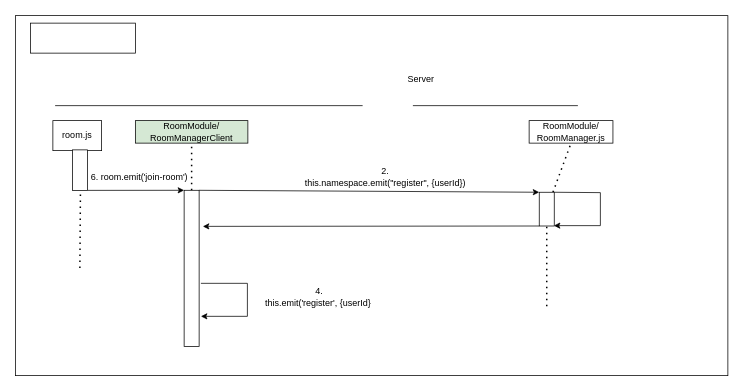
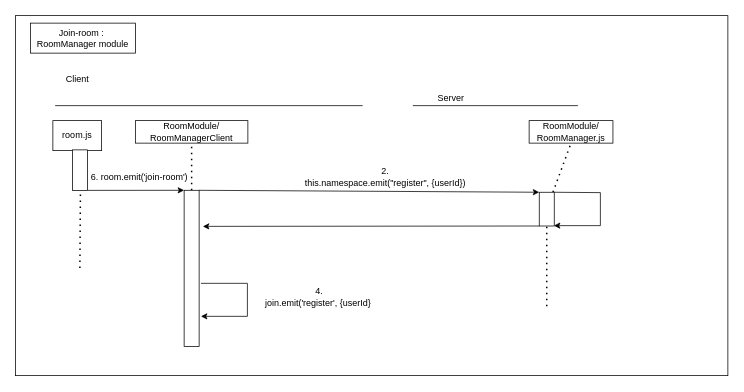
  <mxCell id="0" />
  <mxCell id="1" parent="0" />
  <mxCell id="2" value="" style="rounded=0;whiteSpace=wrap;html=1;" parent="1" vertex="1"><mxGeometry x="20" y="20" width="950" height="480" as="geometry" /></mxCell>
  <mxCell id="3" value="" style="endArrow=none;dashed=1;html=1;dashPattern=1 3;strokeWidth=2;rounded=0;entryX=0.5;entryY=1;entryDx=0;entryDy=0;startArrow=none;" parent="1" source="16" target="15" edge="1"><mxGeometry width="50" height="50" relative="1" as="geometry"><mxPoint x="247.75" y="610" as="sourcePoint" /><mxPoint x="247.75" y="240" as="targetPoint" /></mxGeometry></mxCell>
  <mxCell id="4" value="" style="rounded=0;whiteSpace=wrap;html=1;" parent="1" vertex="1"><mxGeometry x="40" y="30" width="140" height="40" as="geometry" /></mxCell>
  <mxCell id="5" value="room.js" style="rounded=0;whiteSpace=wrap;html=1;" parent="1" vertex="1"><mxGeometry x="70" y="160" width="65" height="40" as="geometry" /></mxCell>
  <mxCell id="6" value="RoomModule/&lt;br&gt;RoomManager.js" style="rounded=0;whiteSpace=wrap;html=1;" parent="1" vertex="1"><mxGeometry x="705" y="160" width="111.75" height="30" as="geometry" /></mxCell>
  <mxCell id="7" value="" style="endArrow=none;dashed=1;html=1;dashPattern=1 3;strokeWidth=2;rounded=0;entryX=0.411;entryY=1.067;entryDx=0;entryDy=0;entryPerimeter=0;startArrow=none;" parent="1" target="5" edge="1"><mxGeometry width="50" height="50" relative="1" as="geometry"><mxPoint x="106.477" y="225" as="sourcePoint" /><mxPoint x="467" y="440" as="targetPoint" /></mxGeometry></mxCell>
  <mxCell id="8" value="" style="endArrow=none;dashed=1;html=1;dashPattern=1 3;strokeWidth=2;rounded=0;entryX=0.5;entryY=1;entryDx=0;entryDy=0;startArrow=none;" parent="1" source="19" target="6" edge="1"><mxGeometry width="50" height="50" relative="1" as="geometry"><mxPoint x="582.25" y="650" as="sourcePoint" /><mxPoint x="728.5" y="240" as="targetPoint" /></mxGeometry></mxCell>
  <mxCell id="9" value="" style="endArrow=none;html=1;rounded=0;" parent="1" edge="1"><mxGeometry width="50" height="50" relative="1" as="geometry"><mxPoint x="73" y="140" as="sourcePoint" /><mxPoint x="483" y="140" as="targetPoint" /></mxGeometry></mxCell>
  <mxCell id="10" value="" style="endArrow=none;html=1;rounded=0;" parent="1" edge="1"><mxGeometry width="50" height="50" relative="1" as="geometry"><mxPoint x="550" y="140" as="sourcePoint" /><mxPoint y="140" as="targetPoint" x="770" /></mxGeometry></mxCell>
- <mxCell id="12" value="Server" style="text;strokeColor=none;align=center;fillColor=none;html=1;verticalAlign=middle;whiteSpace=wrap;rounded=0;" parent="1" vertex="1"><mxGeometry x="530.5" y="90" width="60" height="30" as="geometry" /></mxCell>
+ <mxCell id="11" value="Client" style="text;strokeColor=none;align=center;fillColor=none;html=1;verticalAlign=middle;whiteSpace=wrap;rounded=0;" parent="1" vertex="1"><mxGeometry x="73" y="90" width="60" height="30" as="geometry" /></mxCell>
+ <mxCell id="12" value="Server" style="text;strokeColor=none;align=center;fillColor=none;html=1;verticalAlign=middle;whiteSpace=wrap;rounded=0;" parent="1" vertex="1"><mxGeometry x="570.5" y="115" width="60" height="30" as="geometry" /></mxCell>
  <mxCell id="13" value="" style="endArrow=none;dashed=1;html=1;dashPattern=1 3;strokeWidth=2;rounded=0;entryX=1;entryY=0.5;entryDx=0;entryDy=0;" parent="1" edge="1"><mxGeometry width="50" height="50" relative="1" as="geometry"><mxPoint x="106" y="356.5" as="sourcePoint" /><mxPoint x="107" y="221.5" as="targetPoint" /></mxGeometry></mxCell>
- <mxCell id="15" value="RoomModule/&lt;br&gt;RoomManagerClient" style="rounded=0;whiteSpace=wrap;html=1;fillColor=#d5e8d4;" parent="1" vertex="1"><mxGeometry x="179.99" y="160" width="150.01" height="30" as="geometry" /></mxCell>
+ <mxCell id="14" value="Join-room :&amp;nbsp;&lt;br&gt;RoomManager module" style="text;strokeColor=none;align=center;fillColor=none;html=1;verticalAlign=middle;whiteSpace=wrap;rounded=0;" parent="1" vertex="1"><mxGeometry x="45" y="35" width="130" height="30" as="geometry" /></mxCell>
+ <mxCell id="15" value="RoomModule/&lt;br&gt;RoomManagerClient" style="rounded=0;whiteSpace=wrap;html=1;" parent="1" vertex="1"><mxGeometry x="179.99" y="160" width="150.01" height="30" as="geometry" /></mxCell>
  <mxCell id="16" value="" style="rounded=0;whiteSpace=wrap;html=1;rotation=90;" parent="1" vertex="1"><mxGeometry x="150.94" y="346.95" width="208.11" height="20" as="geometry" /></mxCell>
  <mxCell id="17" value="" style="endArrow=classic;html=1;rounded=0;entryX=0;entryY=1;entryDx=0;entryDy=0;exitX=1;exitY=0;exitDx=0;exitDy=0;" parent="1" source="21" target="16" edge="1"><mxGeometry width="50" height="50" relative="1" as="geometry"><mxPoint x="106.5" y="251.5" as="sourcePoint" /><mxPoint x="230" y="252" as="targetPoint" /></mxGeometry></mxCell>
  <mxCell id="18" value="6. room.emit('join-room')" style="text;strokeColor=none;align=center;fillColor=none;html=1;verticalAlign=middle;whiteSpace=wrap;rounded=0;" parent="1" vertex="1"><mxGeometry x="111.75" y="220" width="146.5" height="30" as="geometry" /></mxCell>
  <mxCell id="19" value="" style="rounded=0;whiteSpace=wrap;html=1;rotation=90;spacing=4;" parent="1" vertex="1"><mxGeometry x="705.99" y="268" width="45" height="20" as="geometry" /></mxCell>
  <mxCell id="20" value="" style="endArrow=none;dashed=1;html=1;dashPattern=1 3;strokeWidth=2;rounded=0;entryX=1;entryY=0.5;entryDx=0;entryDy=0;exitX=0;exitY=0.5;exitDx=0;exitDy=0;startArrow=none;" parent="1" target="19" edge="1"><mxGeometry width="50" height="50" relative="1" as="geometry"><mxPoint x="728.49" y="407.5" as="sourcePoint" /><mxPoint x="702" y="240" as="targetPoint" /></mxGeometry></mxCell>
  <mxCell id="21" value="" style="rounded=0;whiteSpace=wrap;html=1;rotation=90;" parent="1" vertex="1"><mxGeometry x="79" y="216" width="54" height="20" as="geometry" /></mxCell>
  <mxCell id="22" value="" style="endArrow=classic;html=1;rounded=0;exitX=0;exitY=0;exitDx=0;exitDy=0;entryX=0;entryY=1;entryDx=0;entryDy=0;" parent="1" source="16" target="19" edge="1"><mxGeometry width="50" height="50" relative="1" as="geometry"><mxPoint x="410" y="420" as="sourcePoint" /><mxPoint x="420" y="255.5" as="targetPoint" /></mxGeometry></mxCell>
  <mxCell id="23" value="2. &lt;br&gt;this.namespace.emit(&quot;register&quot;, {userId})" style="text;strokeColor=none;align=center;fillColor=none;html=1;verticalAlign=middle;whiteSpace=wrap;rounded=0;" parent="1" vertex="1"><mxGeometry x="400" y="220" width="227.37" height="30" as="geometry" /></mxCell>
- <mxCell id="24" value="4.&lt;br&gt;this.emit('register', {userId}&amp;nbsp;" style="text;strokeColor=none;align=center;fillColor=none;html=1;verticalAlign=middle;whiteSpace=wrap;rounded=0;" parent="1" vertex="1"><mxGeometry x="330" y="380" width="191.31" height="30" as="geometry" /></mxCell>
+ <mxCell id="24" value="4.&lt;br&gt;join.emit('register', {userId}&amp;nbsp;" style="text;strokeColor=none;align=center;fillColor=none;html=1;verticalAlign=middle;whiteSpace=wrap;rounded=0;" parent="1" vertex="1"><mxGeometry x="330" y="380" width="191.31" height="30" as="geometry" /></mxCell>
  <mxCell id="25" value="" style="endArrow=classic;html=1;rounded=0;exitX=0;exitY=0;exitDx=0;exitDy=0;" parent="1" source="19" edge="1"><mxGeometry width="50" height="50" relative="1" as="geometry"><mxPoint x="420" y="400" as="sourcePoint" /><mxPoint x="738" y="300" as="targetPoint" /><Array as="points"><mxPoint x="800" y="256" /><mxPoint x="800" y="300" /></Array></mxGeometry></mxCell>
  <mxCell id="26" value="" style="endArrow=classic;html=1;rounded=0;exitX=1;exitY=1;exitDx=0;exitDy=0;" edge="1" parent="1" source="19"><mxGeometry width="50" height="50" relative="1" as="geometry"><mxPoint x="650" y="250" as="sourcePoint" /><mxPoint x="270" y="301" as="targetPoint" /></mxGeometry></mxCell>
  <mxCell id="27" value="" style="endArrow=classic;html=1;rounded=0;exitX=0;exitY=0;exitDx=0;exitDy=0;" edge="1" parent="1"><mxGeometry width="50" height="50" relative="1" as="geometry"><mxPoint x="267.37" y="376.95" as="sourcePoint" /><mxPoint x="267.37" y="420.95" as="targetPoint" /><Array as="points"><mxPoint x="329.37" y="376.95" /><mxPoint x="329.37" y="420.95" /></Array></mxGeometry></mxCell>
